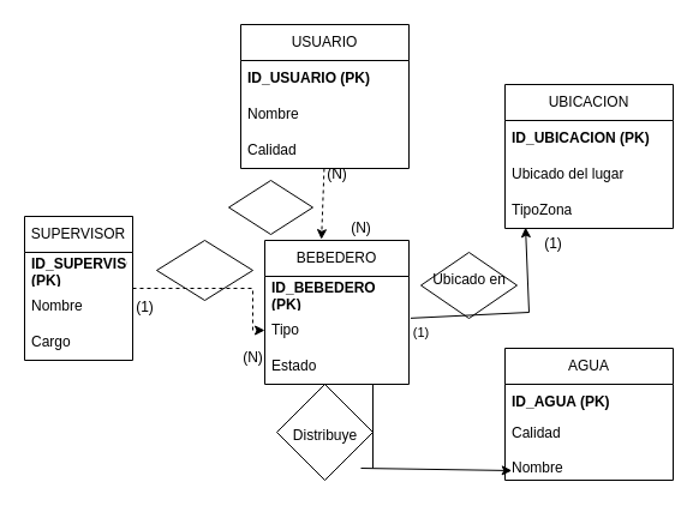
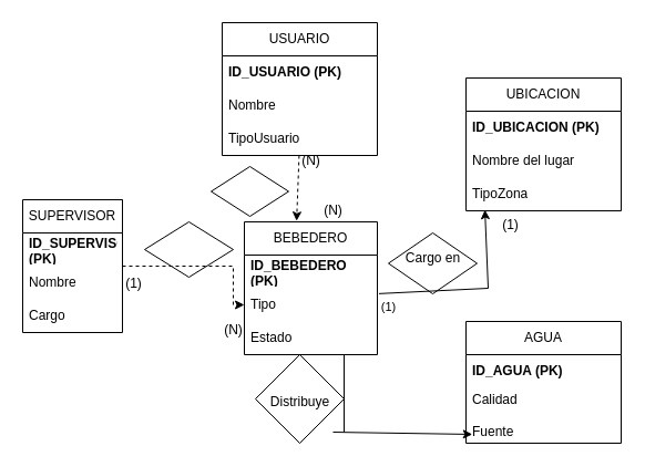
  <mxCell id="0" />
  <mxCell id="1" parent="0" />
  <mxCell id="2" value="" style="rhombus;whiteSpace=wrap;html=1;" vertex="1" parent="1"><mxGeometry x="230" y="320" width="80" height="80" as="geometry" /></mxCell>
  <mxCell id="3" value="" style="rhombus;whiteSpace=wrap;html=1;" vertex="1" parent="1"><mxGeometry x="190" y="150" width="70" height="45" as="geometry" /></mxCell>
  <mxCell id="4" value="" style="rhombus;whiteSpace=wrap;html=1;" vertex="1" parent="1"><mxGeometry x="350" y="210" width="80" height="55" as="geometry" /></mxCell>
  <mxCell id="5" value="" style="rhombus;whiteSpace=wrap;html=1;" vertex="1" parent="1"><mxGeometry x="130" y="200" width="80" height="50" as="geometry" /></mxCell>
  <mxCell id="6" value="BEBEDERO" style="swimlane;fontStyle=0;childLayout=stackLayout;horizontal=1;startSize=30;horizontalStack=0;resizeParent=1;resizeParentMax=0;resizeLast=0;collapsible=1;marginBottom=0;whiteSpace=wrap;html=1;" vertex="1" parent="1"><mxGeometry x="220" y="200" width="120" height="120" as="geometry" /></mxCell>
  <mxCell id="7" value="&lt;b&gt;ID_BEBEDERO (PK)&lt;/b&gt;" style="text;strokeColor=none;fillColor=none;align=left;verticalAlign=middle;spacingLeft=4;spacingRight=4;overflow=hidden;points=[[0,0.5],[1,0.5]];portConstraint=eastwest;rotatable=0;whiteSpace=wrap;html=1;" vertex="1" parent="6"><mxGeometry y="30" width="120" height="30" as="geometry" /></mxCell>
  <mxCell id="8" value="Tipo" style="text;strokeColor=none;fillColor=none;align=left;verticalAlign=middle;spacingLeft=4;spacingRight=4;overflow=hidden;points=[[0,0.5],[1,0.5]];portConstraint=eastwest;rotatable=0;whiteSpace=wrap;html=1;" vertex="1" parent="6"><mxGeometry y="60" width="120" height="30" as="geometry" /></mxCell>
  <mxCell id="9" value="Estado" style="text;strokeColor=none;fillColor=none;align=left;verticalAlign=middle;spacingLeft=4;spacingRight=4;overflow=hidden;points=[[0,0.5],[1,0.5]];portConstraint=eastwest;rotatable=0;whiteSpace=wrap;html=1;" vertex="1" parent="6"><mxGeometry y="90" width="120" height="30" as="geometry" /></mxCell>
  <mxCell id="10" style="edgeStyle=orthogonalEdgeStyle;rounded=0;orthogonalLoop=1;jettySize=auto;html=1;exitX=1;exitY=0;exitDx=0;exitDy=0;entryX=0;entryY=0.5;entryDx=0;entryDy=0;dashed=1;" edge="1" parent="1" source="11" target="8"><mxGeometry relative="1" as="geometry"><Array as="points"><mxPoint x="110" y="240" /><mxPoint x="210" y="240" /><mxPoint x="210" y="275" /></Array></mxGeometry></mxCell>
  <mxCell id="11" value="SUPERVISOR" style="swimlane;fontStyle=0;childLayout=stackLayout;horizontal=1;startSize=30;horizontalStack=0;resizeParent=1;resizeParentMax=0;resizeLast=0;collapsible=1;marginBottom=0;whiteSpace=wrap;html=1;" vertex="1" parent="1"><mxGeometry x="20" y="180" width="90" height="120" as="geometry" /></mxCell>
  <mxCell id="12" value="&lt;b&gt;ID_SUPERVISOR&lt;/b&gt;&lt;div&gt;&lt;b&gt;(PK)&lt;/b&gt;&lt;/div&gt;" style="text;strokeColor=none;fillColor=none;align=left;verticalAlign=middle;spacingLeft=4;spacingRight=4;overflow=hidden;points=[[0,0.5],[1,0.5]];portConstraint=eastwest;rotatable=0;whiteSpace=wrap;html=1;" vertex="1" parent="11"><mxGeometry y="30" width="90" height="30" as="geometry" /></mxCell>
  <mxCell id="13" value="Nombre" style="text;strokeColor=none;fillColor=none;align=left;verticalAlign=middle;spacingLeft=4;spacingRight=4;overflow=hidden;points=[[0,0.5],[1,0.5]];portConstraint=eastwest;rotatable=0;whiteSpace=wrap;html=1;" vertex="1" parent="11"><mxGeometry y="60" width="90" height="30" as="geometry" /></mxCell>
  <mxCell id="14" value="Cargo" style="text;strokeColor=none;fillColor=none;align=left;verticalAlign=middle;spacingLeft=4;spacingRight=4;overflow=hidden;points=[[0,0.5],[1,0.5]];portConstraint=eastwest;rotatable=0;whiteSpace=wrap;html=1;" vertex="1" parent="11"><mxGeometry y="90" width="90" height="30" as="geometry" /></mxCell>
  <mxCell id="15" value="UBICACION" style="swimlane;fontStyle=0;childLayout=stackLayout;horizontal=1;startSize=30;horizontalStack=0;resizeParent=1;resizeParentMax=0;resizeLast=0;collapsible=1;marginBottom=0;whiteSpace=wrap;html=1;" vertex="1" parent="1"><mxGeometry x="420" y="70" width="140" height="120" as="geometry" /></mxCell>
  <mxCell id="16" value="&lt;b&gt;ID_UBICACION (PK)&lt;/b&gt;" style="text;strokeColor=none;fillColor=none;align=left;verticalAlign=middle;spacingLeft=4;spacingRight=4;overflow=hidden;points=[[0,0.5],[1,0.5]];portConstraint=eastwest;rotatable=0;whiteSpace=wrap;html=1;" vertex="1" parent="15"><mxGeometry y="30" width="140" height="30" as="geometry" /></mxCell>
- <mxCell id="17" value="Ubicado del lugar" style="text;strokeColor=none;fillColor=none;align=left;verticalAlign=middle;spacingLeft=4;spacingRight=4;overflow=hidden;points=[[0,0.5],[1,0.5]];portConstraint=eastwest;rotatable=0;whiteSpace=wrap;html=1;" vertex="1" parent="15"><mxGeometry y="60" width="140" height="30" as="geometry" /></mxCell>
+ <mxCell id="17" value="Nombre del lugar" style="text;strokeColor=none;fillColor=none;align=left;verticalAlign=middle;spacingLeft=4;spacingRight=4;overflow=hidden;points=[[0,0.5],[1,0.5]];portConstraint=eastwest;rotatable=0;whiteSpace=wrap;html=1;" vertex="1" parent="15"><mxGeometry y="60" width="140" height="30" as="geometry" /></mxCell>
  <mxCell id="18" value="TipoZona" style="text;strokeColor=none;fillColor=none;align=left;verticalAlign=middle;spacingLeft=4;spacingRight=4;overflow=hidden;points=[[0,0.5],[1,0.5]];portConstraint=eastwest;rotatable=0;whiteSpace=wrap;html=1;" vertex="1" parent="15"><mxGeometry y="90" width="140" height="30" as="geometry" /></mxCell>
  <mxCell id="19" value="AGUA" style="swimlane;fontStyle=0;childLayout=stackLayout;horizontal=1;startSize=30;horizontalStack=0;resizeParent=1;resizeParentMax=0;resizeLast=0;collapsible=1;marginBottom=0;whiteSpace=wrap;html=1;" vertex="1" parent="1"><mxGeometry x="420" y="290" width="140" height="110" as="geometry" /></mxCell>
  <mxCell id="20" value="&lt;b&gt;ID_AGUA (PK)&lt;/b&gt;" style="text;strokeColor=none;fillColor=none;align=left;verticalAlign=middle;spacingLeft=4;spacingRight=4;overflow=hidden;points=[[0,0.5],[1,0.5]];portConstraint=eastwest;rotatable=0;whiteSpace=wrap;html=1;" vertex="1" parent="19"><mxGeometry y="30" width="140" height="30" as="geometry" /></mxCell>
- <mxCell id="21" value="&lt;div&gt;&lt;span style=&quot;background-color: initial;&quot;&gt;Calidad&lt;/span&gt;&lt;/div&gt;&lt;div&gt;&lt;span style=&quot;background-color: initial;&quot;&gt;&lt;br&gt;&lt;/span&gt;&lt;/div&gt;&lt;div&gt;&lt;span style=&quot;background-color: initial;&quot;&gt;Nombre&lt;/span&gt;&lt;/div&gt;" style="text;strokeColor=none;fillColor=none;align=left;verticalAlign=middle;spacingLeft=4;spacingRight=4;overflow=hidden;points=[[0,0.5],[1,0.5]];portConstraint=eastwest;rotatable=0;whiteSpace=wrap;html=1;" vertex="1" parent="19"><mxGeometry y="60" width="140" height="50" as="geometry" /></mxCell>
+ <mxCell id="21" value="&lt;div&gt;&lt;span style=&quot;background-color: initial;&quot;&gt;Calidad&lt;/span&gt;&lt;/div&gt;&lt;div&gt;&lt;span style=&quot;background-color: initial;&quot;&gt;&lt;br&gt;&lt;/span&gt;&lt;/div&gt;&lt;div&gt;&lt;span style=&quot;background-color: initial;&quot;&gt;Fuente&lt;/span&gt;&lt;/div&gt;" style="text;strokeColor=none;fillColor=none;align=left;verticalAlign=middle;spacingLeft=4;spacingRight=4;overflow=hidden;points=[[0,0.5],[1,0.5]];portConstraint=eastwest;rotatable=0;whiteSpace=wrap;html=1;" vertex="1" parent="19"><mxGeometry y="60" width="140" height="50" as="geometry" /></mxCell>
  <mxCell id="22" value="USUARIO" style="swimlane;fontStyle=0;childLayout=stackLayout;horizontal=1;startSize=30;horizontalStack=0;resizeParent=1;resizeParentMax=0;resizeLast=0;collapsible=1;marginBottom=0;whiteSpace=wrap;html=1;" vertex="1" parent="1"><mxGeometry x="200" y="20" width="140" height="120" as="geometry" /></mxCell>
  <mxCell id="23" value="&lt;b&gt;ID_USUARIO (PK)&lt;/b&gt;" style="text;strokeColor=none;fillColor=none;align=left;verticalAlign=middle;spacingLeft=4;spacingRight=4;overflow=hidden;points=[[0,0.5],[1,0.5]];portConstraint=eastwest;rotatable=0;whiteSpace=wrap;html=1;" vertex="1" parent="22"><mxGeometry y="30" width="140" height="30" as="geometry" /></mxCell>
  <mxCell id="24" value="Nombre" style="text;strokeColor=none;fillColor=none;align=left;verticalAlign=middle;spacingLeft=4;spacingRight=4;overflow=hidden;points=[[0,0.5],[1,0.5]];portConstraint=eastwest;rotatable=0;whiteSpace=wrap;html=1;" vertex="1" parent="22"><mxGeometry y="60" width="140" height="30" as="geometry" /></mxCell>
- <mxCell id="25" value="Calidad" style="text;strokeColor=none;fillColor=none;align=left;verticalAlign=middle;spacingLeft=4;spacingRight=4;overflow=hidden;points=[[0,0.5],[1,0.5]];portConstraint=eastwest;rotatable=0;whiteSpace=wrap;html=1;" vertex="1" parent="22"><mxGeometry y="90" width="140" height="30" as="geometry" /></mxCell>
+ <mxCell id="25" value="TipoUsuario" style="text;strokeColor=none;fillColor=none;align=left;verticalAlign=middle;spacingLeft=4;spacingRight=4;overflow=hidden;points=[[0,0.5],[1,0.5]];portConstraint=eastwest;rotatable=0;whiteSpace=wrap;html=1;" vertex="1" parent="22"><mxGeometry y="90" width="140" height="30" as="geometry" /></mxCell>
  <mxCell id="26" value="" style="endArrow=none;html=1;rounded=0;exitX=1.012;exitY=0.162;exitDx=0;exitDy=0;exitPerimeter=0;" edge="1" parent="1" source="8"><mxGeometry width="50" height="50" relative="1" as="geometry"><mxPoint x="340" y="245" as="sourcePoint" /><mxPoint x="440" y="260" as="targetPoint" /><Array as="points" /></mxGeometry></mxCell>
  <mxCell id="27" value="(1)&lt;div&gt;&lt;br&gt;&lt;/div&gt;" style="edgeLabel;html=1;align=center;verticalAlign=middle;resizable=0;points=[];" vertex="1" connectable="0" parent="26"><mxGeometry x="-0.659" y="-7" relative="1" as="geometry"><mxPoint x="-9" y="12" as="offset" /></mxGeometry></mxCell>
  <mxCell id="28" value="" style="endArrow=classic;html=1;rounded=0;entryX=0.122;entryY=0.971;entryDx=0;entryDy=0;entryPerimeter=0;" edge="1" parent="1" target="18"><mxGeometry width="50" height="50" relative="1" as="geometry"><mxPoint x="440" y="260" as="sourcePoint" /><mxPoint x="420" y="195" as="targetPoint" /></mxGeometry></mxCell>
  <mxCell id="29" value="" style="endArrow=none;html=1;rounded=0;" edge="1" parent="1"><mxGeometry width="50" height="50" relative="1" as="geometry"><mxPoint x="310" y="390" as="sourcePoint" /><mxPoint x="310" y="320" as="targetPoint" /></mxGeometry></mxCell>
  <mxCell id="30" value="" style="endArrow=classic;html=1;rounded=0;entryX=0.041;entryY=0.84;entryDx=0;entryDy=0;entryPerimeter=0;" edge="1" parent="1" target="21"><mxGeometry width="50" height="50" relative="1" as="geometry"><mxPoint x="300" y="390" as="sourcePoint" /><mxPoint x="350" y="340" as="targetPoint" /></mxGeometry></mxCell>
  <mxCell id="31" value="Distribuye" style="text;html=1;align=center;verticalAlign=middle;resizable=0;points=[];autosize=1;strokeColor=none;fillColor=none;" vertex="1" parent="1"><mxGeometry x="230" y="348" width="80" height="30" as="geometry" /></mxCell>
- <mxCell id="32" value="Ubicado en" style="text;html=1;align=center;verticalAlign=middle;resizable=0;points=[];autosize=1;strokeColor=none;fillColor=none;" vertex="1" parent="1"><mxGeometry x="350" y="218" width="80" height="30" as="geometry" /></mxCell>
+ <mxCell id="32" value="Cargo en" style="text;html=1;align=center;verticalAlign=middle;resizable=0;points=[];autosize=1;strokeColor=none;fillColor=none;" vertex="1" parent="1"><mxGeometry x="350" y="218" width="80" height="30" as="geometry" /></mxCell>
  <mxCell id="33" value="" style="endArrow=classic;html=1;rounded=0;entryX=0.393;entryY=-0.007;entryDx=0;entryDy=0;entryPerimeter=0;dashed=1;" edge="1" parent="1" source="25" target="6"><mxGeometry width="50" height="50" relative="1" as="geometry"><mxPoint x="267" y="170" as="sourcePoint" /><mxPoint x="310" y="130" as="targetPoint" /></mxGeometry></mxCell>
  <mxCell id="34" value="(N)" style="text;html=1;align=center;verticalAlign=middle;resizable=0;points=[];autosize=1;strokeColor=none;fillColor=none;" vertex="1" parent="1"><mxGeometry x="260" y="130" width="40" height="30" as="geometry" /></mxCell>
  <mxCell id="35" value="(N)" style="text;html=1;align=center;verticalAlign=middle;resizable=0;points=[];autosize=1;strokeColor=none;fillColor=none;" vertex="1" parent="1"><mxGeometry x="280" y="175" width="40" height="30" as="geometry" /></mxCell>
  <mxCell id="36" value="(1)&lt;div&gt;&lt;br&gt;&lt;/div&gt;" style="text;html=1;align=center;verticalAlign=middle;resizable=0;points=[];autosize=1;strokeColor=none;fillColor=none;" vertex="1" parent="1"><mxGeometry x="100" y="243" width="40" height="40" as="geometry" /></mxCell>
  <mxCell id="37" value="(N)" style="text;html=1;align=center;verticalAlign=middle;resizable=0;points=[];autosize=1;strokeColor=none;fillColor=none;" vertex="1" parent="1"><mxGeometry x="190" y="283" width="40" height="30" as="geometry" /></mxCell>
  <mxCell id="38" value="(1)" style="text;html=1;align=center;verticalAlign=middle;resizable=0;points=[];autosize=1;strokeColor=none;fillColor=none;" vertex="1" parent="1"><mxGeometry x="440" y="188" width="40" height="30" as="geometry" /></mxCell>
